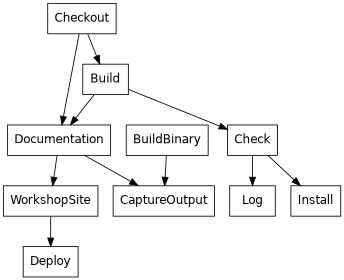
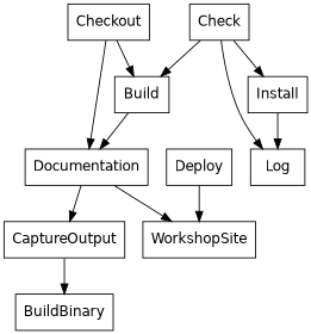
  digraph {
    fontsize=10
    node [fontname=Helvetica shape=box]
    Checkout
    Build
    Documentation
    Check
    BuildBinary
    CaptureOutput
    Log
    Install
    WorkshopSite
    Deploy
    Checkout -> Build
    Checkout -> Documentation
    Build -> Documentation
-   Build -> Check
+   Check -> Build
    Documentation -> CaptureOutput
    Documentation -> WorkshopSite
    Check -> Log
    Check -> Install
-   BuildBinary -> CaptureOutput
-   WorkshopSite -> Deploy
+   CaptureOutput -> BuildBinary
+   Install -> Log
+   Deploy -> WorkshopSite
  }
